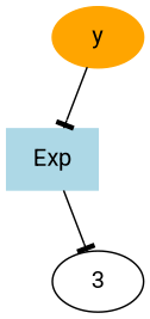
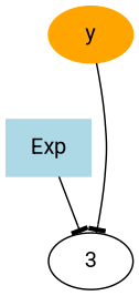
  digraph {
    fontname=Roboto
    node [fontname=Roboto style=filled]
    edge [arrowhead=tee fontname=Roboto]
    n1 [color=orange label=y]
    n2 [color=lightblue label=Exp shape=box]
    n3 [label=3 style=""]
-   n1 -> n2
+   n1 -> n3
    n2 -> n3
  }
